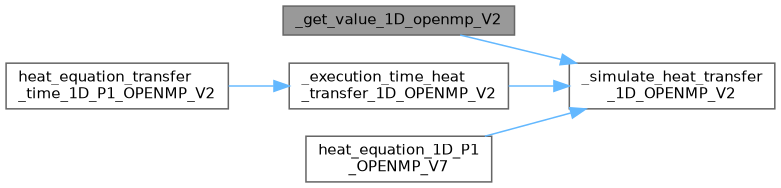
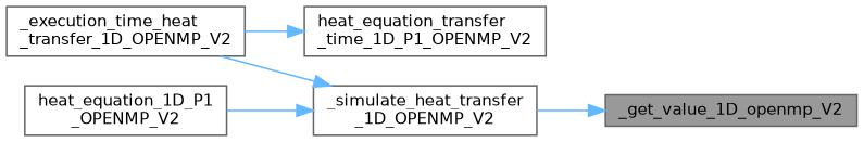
  digraph {
    rankdir=RL
    node [color=grey40 fillcolor=white fontname=Helvetica fontsize=10 shape=box style=filled]
    edge [color=steelblue1 dir=back fontname=Helvetica fontsize=10 labelfontname=Helvetica labelfontsize=10 style=solid]
    n1 [color=gray40 fillcolor=grey60 fontcolor=black height=0.2 label=_get_value_1D_openmp_V2 width=0.4]
    n2 [height=0.2 label="_simulate_heat_transfer\l_1D_OPENMP_V2" width=0.4]
    n3 [height=0.2 label="_execution_time_heat\l_transfer_1D_OPENMP_V2" width=0.4]
    n4 [height=0.2 label="heat_equation_transfer\l_time_1D_P1_OPENMP_V2" width=0.4]
-   n5 [height=0.2 label="heat_equation_1D_P1\l_OPENMP_V7" width=0.4]
-   n2 -> n1
+   n5 [height=0.2 label="heat_equation_1D_P1\l_OPENMP_V2" width=0.4]
+   n1 -> n2
    n2 -> n3
    n2 -> n5
-   n3 -> n4
+   n4 -> n3
  }
